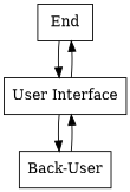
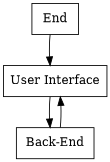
  digraph {
    node [shape=rectangle]
    n1 [label=End]
    "User Interface"
-   "Back-End" [label="Back-User"]
+   "Back-End"
    n1 -> "User Interface"
-   "User Interface" -> n1
    "User Interface" -> "Back-End"
    "Back-End" -> "User Interface"
  }
